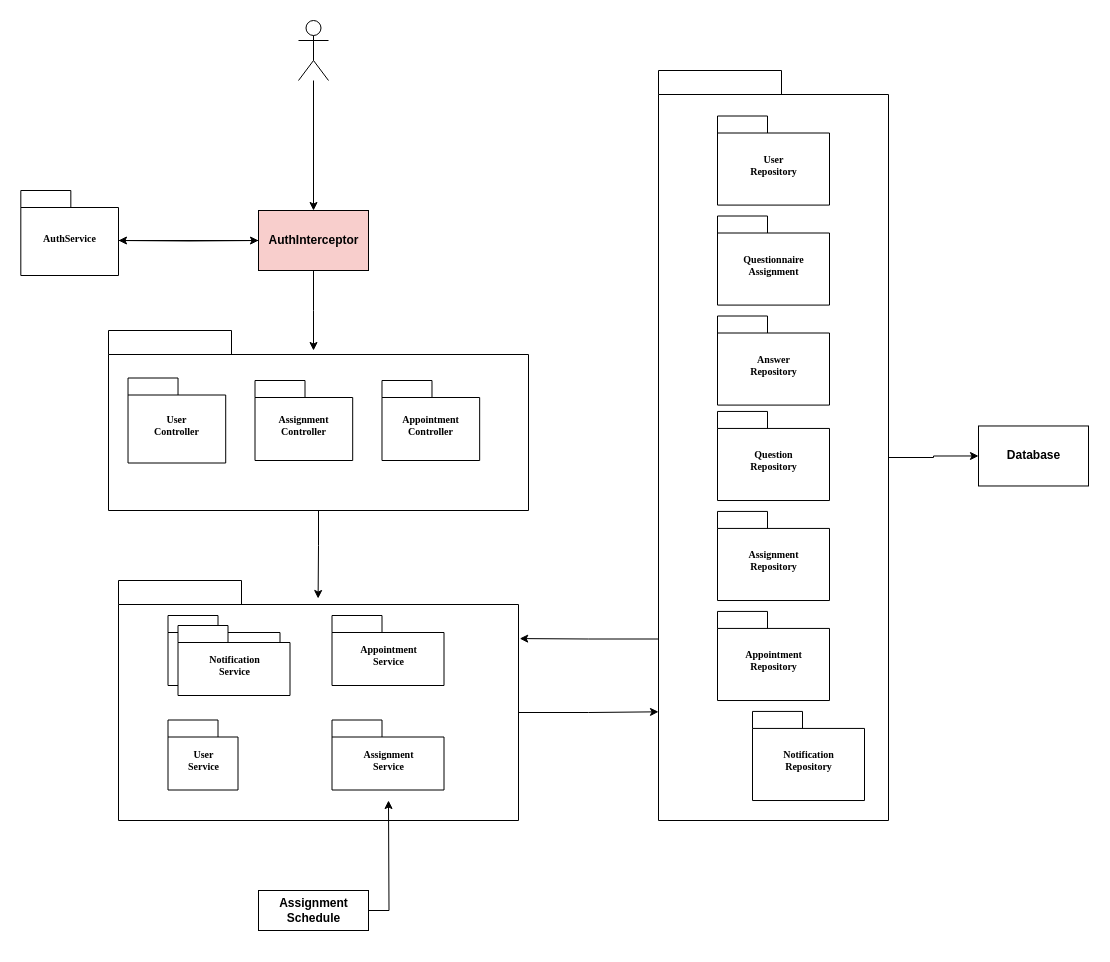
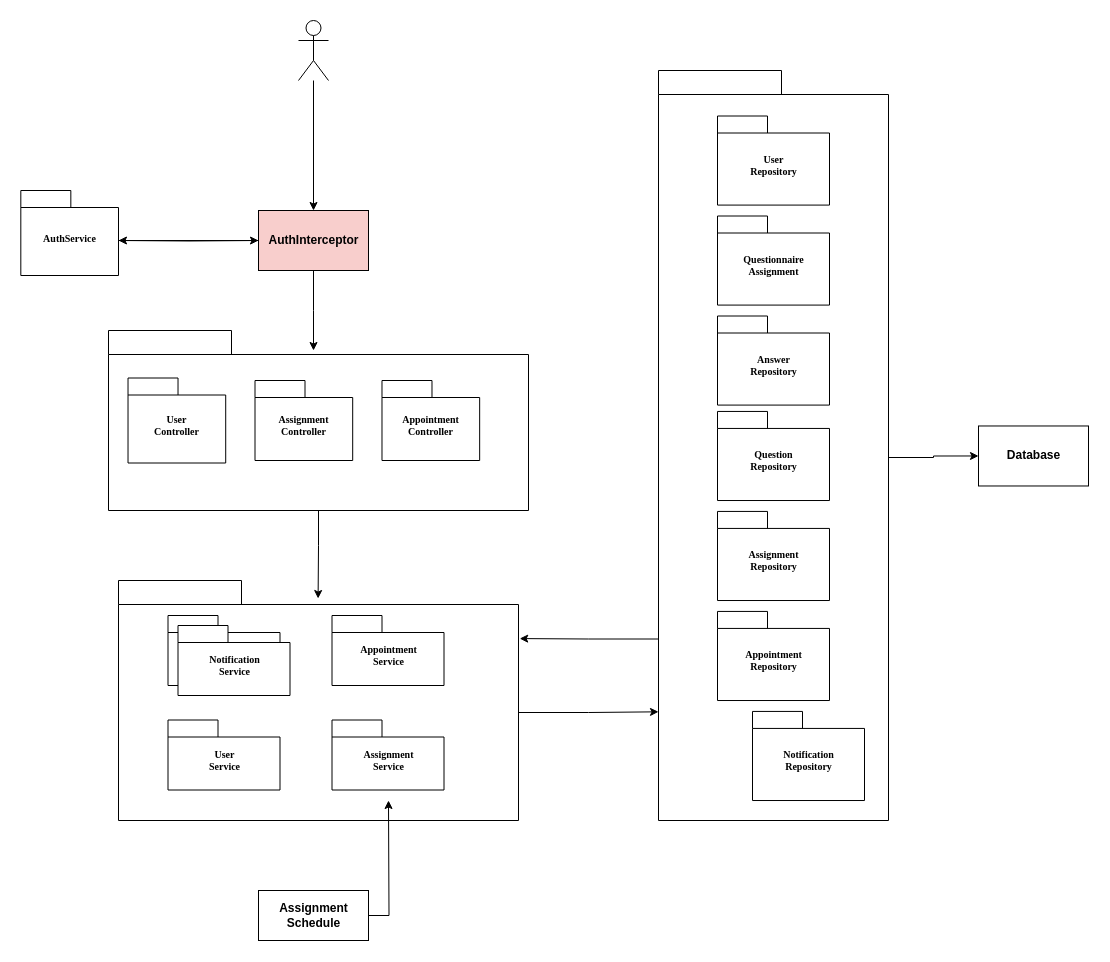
  <mxCell id="0" />
  <mxCell id="1" parent="0" />
  <mxCell id="2" value="" style="group" parent="1" vertex="1" connectable="0"><mxGeometry x="108" y="330" width="420" height="180" as="geometry" /></mxCell>
  <mxCell id="3" value="" style="shape=folder;fontStyle=1;spacingTop=10;tabWidth=123;tabHeight=24;tabPosition=left;html=1;rounded=0;shadow=0;comic=0;labelBackgroundColor=none;strokeWidth=1;fontFamily=Verdana;fontSize=10;align=center;" parent="2" vertex="1"><mxGeometry width="420" height="180" as="geometry" /></mxCell>
  <mxCell id="4" value="User&lt;br&gt;Controller" style="shape=folder;fontStyle=1;spacingTop=10;tabWidth=50;tabHeight=17;tabPosition=left;html=1;rounded=0;shadow=0;comic=0;labelBackgroundColor=none;strokeWidth=1;fontFamily=Verdana;fontSize=10;align=center;" parent="2" vertex="1"><mxGeometry x="19.535" y="47.5" width="97.674" height="85" as="geometry" /></mxCell>
  <mxCell id="5" value="Assignment&lt;br&gt;Controller" style="shape=folder;fontStyle=1;spacingTop=10;tabWidth=50;tabHeight=17;tabPosition=left;html=1;rounded=0;shadow=0;comic=0;labelBackgroundColor=none;strokeWidth=1;fontFamily=Verdana;fontSize=10;align=center;" parent="2" vertex="1"><mxGeometry x="146.512" y="50" width="97.674" height="80" as="geometry" /></mxCell>
  <mxCell id="6" value="Appointment&lt;br&gt;Controller" style="shape=folder;fontStyle=1;spacingTop=10;tabWidth=50;tabHeight=17;tabPosition=left;html=1;rounded=0;shadow=0;comic=0;labelBackgroundColor=none;strokeWidth=1;fontFamily=Verdana;fontSize=10;align=center;" vertex="1" parent="2"><mxGeometry x="273.488" y="50" width="97.674" height="80" as="geometry" /></mxCell>
  <mxCell id="7" style="edgeStyle=orthogonalEdgeStyle;rounded=0;orthogonalLoop=1;jettySize=auto;html=1;exitX=0;exitY=0;exitDx=230;exitDy=387;exitPerimeter=0;entryX=0;entryY=0.5;entryDx=0;entryDy=0;" edge="1" parent="1" source="8" target="16"><mxGeometry relative="1" as="geometry" /></mxCell>
  <mxCell id="8" value="" style="shape=folder;fontStyle=1;spacingTop=10;tabWidth=123;tabHeight=24;tabPosition=left;html=1;rounded=0;shadow=0;comic=0;labelBackgroundColor=none;strokeWidth=1;fontFamily=Verdana;fontSize=10;align=center;" parent="1" vertex="1"><mxGeometry x="658" y="70" width="230" height="750" as="geometry" /></mxCell>
  <mxCell id="9" value="User&lt;br&gt;Repository" style="shape=folder;fontStyle=1;spacingTop=10;tabWidth=50;tabHeight=17;tabPosition=left;html=1;rounded=0;shadow=0;comic=0;labelBackgroundColor=none;strokeWidth=1;fontFamily=Verdana;fontSize=10;align=center;" parent="1" vertex="1"><mxGeometry x="717" y="115.495" width="112" height="89.091" as="geometry" /></mxCell>
  <mxCell id="10" value="Questionnaire&lt;br&gt;Assignment" style="shape=folder;fontStyle=1;spacingTop=10;tabWidth=50;tabHeight=17;tabPosition=left;html=1;rounded=0;shadow=0;comic=0;labelBackgroundColor=none;strokeWidth=1;fontFamily=Verdana;fontSize=10;align=center;" parent="1" vertex="1"><mxGeometry x="717" y="215.496" width="112" height="89.091" as="geometry" /></mxCell>
  <mxCell id="11" value="Answer&lt;br&gt;Repository" style="shape=folder;fontStyle=1;spacingTop=10;tabWidth=50;tabHeight=17;tabPosition=left;html=1;rounded=0;shadow=0;comic=0;labelBackgroundColor=none;strokeWidth=1;fontFamily=Verdana;fontSize=10;align=center;" parent="1" vertex="1"><mxGeometry x="717" y="315.502" width="112" height="89.091" as="geometry" /></mxCell>
  <mxCell id="12" value="Question&lt;br&gt;Repository" style="shape=folder;fontStyle=1;spacingTop=10;tabWidth=50;tabHeight=17;tabPosition=left;html=1;rounded=0;shadow=0;comic=0;labelBackgroundColor=none;strokeWidth=1;fontFamily=Verdana;fontSize=10;align=center;" vertex="1" parent="1"><mxGeometry x="717" y="410.935" width="112" height="89.091" as="geometry" /></mxCell>
  <mxCell id="13" value="Assignment&lt;br&gt;Repository" style="shape=folder;fontStyle=1;spacingTop=10;tabWidth=50;tabHeight=17;tabPosition=left;html=1;rounded=0;shadow=0;comic=0;labelBackgroundColor=none;strokeWidth=1;fontFamily=Verdana;fontSize=10;align=center;" vertex="1" parent="1"><mxGeometry x="717" y="510.93" width="112" height="89.091" as="geometry" /></mxCell>
  <mxCell id="14" value="Appointment&lt;br&gt;Repository" style="shape=folder;fontStyle=1;spacingTop=10;tabWidth=50;tabHeight=17;tabPosition=left;html=1;rounded=0;shadow=0;comic=0;labelBackgroundColor=none;strokeWidth=1;fontFamily=Verdana;fontSize=10;align=center;" vertex="1" parent="1"><mxGeometry x="717" y="610.93" width="112" height="89.091" as="geometry" /></mxCell>
  <mxCell id="15" value="Notification&lt;br&gt;Repository" style="shape=folder;fontStyle=1;spacingTop=10;tabWidth=50;tabHeight=17;tabPosition=left;html=1;rounded=0;shadow=0;comic=0;labelBackgroundColor=none;strokeWidth=1;fontFamily=Verdana;fontSize=10;align=center;" vertex="1" parent="1"><mxGeometry x="752" y="710.93" width="112" height="89.091" as="geometry" /></mxCell>
  <mxCell id="16" value="&lt;b&gt;Database&lt;/b&gt;" style="html=1;" vertex="1" parent="1"><mxGeometry x="978" y="425.48" width="110" height="60" as="geometry" /></mxCell>
  <mxCell id="17" style="edgeStyle=orthogonalEdgeStyle;rounded=0;orthogonalLoop=1;jettySize=auto;html=1;exitX=0;exitY=0;exitDx=400;exitDy=132;exitPerimeter=0;" edge="1" parent="1" source="18"><mxGeometry relative="1" as="geometry"><mxPoint x="658" y="711.333" as="targetPoint" /></mxGeometry></mxCell>
  <mxCell id="18" value="" style="shape=folder;fontStyle=1;spacingTop=10;tabWidth=123;tabHeight=24;tabPosition=left;html=1;rounded=0;shadow=0;comic=0;labelBackgroundColor=none;strokeColor=#000000;strokeWidth=1;fillColor=#ffffff;fontFamily=Verdana;fontSize=10;fontColor=#000000;align=center;" parent="1" vertex="1"><mxGeometry x="118" y="580" width="400" height="240" as="geometry" /></mxCell>
  <mxCell id="19" value="Notification&lt;br&gt;Service" style="shape=folder;fontStyle=1;spacingTop=10;tabWidth=50;tabHeight=17;tabPosition=left;html=1;rounded=0;shadow=0;comic=0;labelBackgroundColor=none;strokeColor=#000000;strokeWidth=1;fillColor=#ffffff;fontFamily=Verdana;fontSize=10;fontColor=#000000;align=center;" parent="1" vertex="1"><mxGeometry x="167.5" y="615" width="112" height="70" as="geometry" /></mxCell>
- <mxCell id="20" value="User&lt;br&gt;Service" style="shape=folder;fontStyle=1;spacingTop=10;tabWidth=50;tabHeight=17;tabPosition=left;html=1;rounded=0;shadow=0;comic=0;labelBackgroundColor=none;strokeColor=#000000;strokeWidth=1;fillColor=#ffffff;fontFamily=Verdana;fontSize=10;fontColor=#000000;align=center;" parent="1" vertex="1"><mxGeometry x="167.5" y="719.5" width="70" height="70" as="geometry" /></mxCell>
+ <mxCell id="20" value="User&lt;br&gt;Service" style="shape=folder;fontStyle=1;spacingTop=10;tabWidth=50;tabHeight=17;tabPosition=left;html=1;rounded=0;shadow=0;comic=0;labelBackgroundColor=none;strokeColor=#000000;strokeWidth=1;fillColor=#ffffff;fontFamily=Verdana;fontSize=10;fontColor=#000000;align=center;" parent="1" vertex="1"><mxGeometry x="167.5" y="719.5" width="112" height="70" as="geometry" /></mxCell>
  <mxCell id="21" value="Assignment&lt;br&gt;Service" style="shape=folder;fontStyle=1;spacingTop=10;tabWidth=50;tabHeight=17;tabPosition=left;html=1;rounded=0;shadow=0;comic=0;labelBackgroundColor=none;strokeColor=#000000;strokeWidth=1;fillColor=#ffffff;fontFamily=Verdana;fontSize=10;fontColor=#000000;align=center;" parent="1" vertex="1"><mxGeometry x="331.5" y="719.5" width="112" height="70" as="geometry" /></mxCell>
  <mxCell id="22" value="Appointment&lt;br&gt;Service" style="shape=folder;fontStyle=1;spacingTop=10;tabWidth=50;tabHeight=17;tabPosition=left;html=1;rounded=0;shadow=0;comic=0;labelBackgroundColor=none;strokeColor=#000000;strokeWidth=1;fillColor=#ffffff;fontFamily=Verdana;fontSize=10;fontColor=#000000;align=center;" parent="1" vertex="1"><mxGeometry x="331.5" y="615" width="112" height="70" as="geometry" /></mxCell>
  <mxCell id="23" style="edgeStyle=orthogonalEdgeStyle;rounded=0;orthogonalLoop=1;jettySize=auto;html=1;exitX=0.5;exitY=1;exitDx=0;exitDy=0;exitPerimeter=0;entryX=0.499;entryY=0.075;entryDx=0;entryDy=0;entryPerimeter=0;" edge="1" parent="1" source="3" target="18"><mxGeometry relative="1" as="geometry" /></mxCell>
  <mxCell id="24" style="edgeStyle=orthogonalEdgeStyle;rounded=0;orthogonalLoop=1;jettySize=auto;html=1;" edge="1" parent="1" source="26"><mxGeometry relative="1" as="geometry"><mxPoint x="313" y="350" as="targetPoint" /></mxGeometry></mxCell>
  <mxCell id="25" style="edgeStyle=orthogonalEdgeStyle;rounded=0;orthogonalLoop=1;jettySize=auto;html=1;entryX=1;entryY=0.5;entryDx=0;entryDy=0;" edge="1" parent="1" source="26"><mxGeometry relative="1" as="geometry"><mxPoint x="118" y="240" as="targetPoint" /></mxGeometry></mxCell>
  <mxCell id="26" value="&lt;b&gt;AuthInterceptor&lt;/b&gt;" style="html=1;fillColor=#f8cecc;" vertex="1" parent="1"><mxGeometry x="258" y="210" width="110" height="60" as="geometry" /></mxCell>
  <mxCell id="27" style="edgeStyle=orthogonalEdgeStyle;rounded=0;orthogonalLoop=1;jettySize=auto;html=1;entryX=0.5;entryY=0;entryDx=0;entryDy=0;" edge="1" parent="1" source="28" target="26"><mxGeometry relative="1" as="geometry" /></mxCell>
  <mxCell id="28" value="" style="shape=umlActor;verticalLabelPosition=bottom;verticalAlign=top;html=1;" vertex="1" parent="1"><mxGeometry x="298" y="20" width="30" height="60" as="geometry" /></mxCell>
  <mxCell id="29" style="edgeStyle=orthogonalEdgeStyle;rounded=0;orthogonalLoop=1;jettySize=auto;html=1;entryX=0;entryY=0.5;entryDx=0;entryDy=0;" edge="1" parent="1" target="26"><mxGeometry relative="1" as="geometry"><mxPoint x="118" y="240" as="sourcePoint" /></mxGeometry></mxCell>
  <mxCell id="30" style="edgeStyle=orthogonalEdgeStyle;rounded=0;orthogonalLoop=1;jettySize=auto;html=1;exitX=0;exitY=0;exitDx=0;exitDy=568.5;exitPerimeter=0;entryX=1.003;entryY=0.242;entryDx=0;entryDy=0;entryPerimeter=0;" edge="1" parent="1" source="8" target="18"><mxGeometry relative="1" as="geometry" /></mxCell>
  <mxCell id="31" value="" style="edgeStyle=orthogonalEdgeStyle;rounded=0;orthogonalLoop=1;jettySize=auto;html=1;" edge="1" parent="1" source="32"><mxGeometry relative="1" as="geometry"><mxPoint x="388" y="800" as="targetPoint" /></mxGeometry></mxCell>
- <mxCell id="32" value="&lt;b&gt;Assignment&lt;br&gt;Schedule&lt;/b&gt;" style="html=1;" vertex="1" parent="1"><mxGeometry x="258" y="890" width="110" height="40" as="geometry" /></mxCell>
+ <mxCell id="32" value="&lt;b&gt;Assignment&lt;br&gt;Schedule&lt;/b&gt;" style="html=1;" vertex="1" parent="1"><mxGeometry x="258" y="890" width="110" height="50" as="geometry" /></mxCell>
  <mxCell id="33" value="Notification&lt;br&gt;Service" style="shape=folder;fontStyle=1;spacingTop=10;tabWidth=50;tabHeight=17;tabPosition=left;html=1;rounded=0;shadow=0;comic=0;labelBackgroundColor=none;strokeColor=#000000;strokeWidth=1;fillColor=#ffffff;fontFamily=Verdana;fontSize=10;fontColor=#000000;align=center;" vertex="1" parent="1"><mxGeometry x="177.5" y="625" width="112" height="70" as="geometry" /></mxCell>
  <mxCell id="34" value="AuthService" style="shape=folder;fontStyle=1;spacingTop=10;tabWidth=50;tabHeight=17;tabPosition=left;html=1;rounded=0;shadow=0;comic=0;labelBackgroundColor=none;strokeWidth=1;fontFamily=Verdana;fontSize=10;align=center;" vertex="1" parent="1"><mxGeometry x="20.325" y="190" width="97.674" height="85" as="geometry" /></mxCell>
